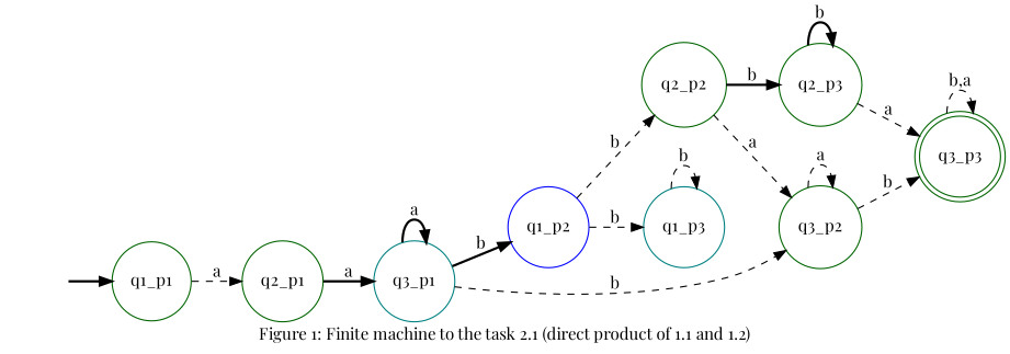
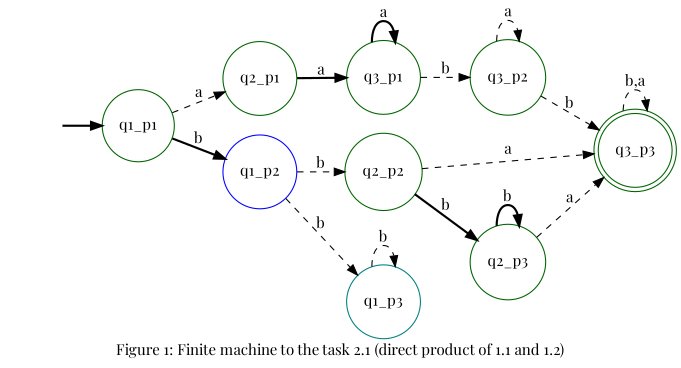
  digraph {
    fontname="Playfair Display"
    label="Figure 1: Finite machine to the task 2.1 (direct product of 1.1 and 1.2)"
    rankdir=LR
    node [color=darkgreen fontname="Playfair Display" shape=circle]
    edge [fontname="Playfair Display" style=dashed]
    "" [shape=none]
    q1_p1
    q2_p1
    q1_p2 [color=blue]
    q3_p3 [shape=doublecircle]
-   q3_p1 [color=teal]
+   q3_p1
    q2_p2
    q1_p3 [color=teal]
    q2_p3
    q3_p2
    "" -> q1_p1 [style=bold]
    q1_p1 -> q2_p1 [label=a]
-   q3_p1 -> q1_p2 [label=b style=bold]
+   q1_p1 -> q1_p2 [label=b style=bold]
    q2_p1 -> q3_p1 [label=a style=bold]
    q1_p2 -> q2_p2 [label=b]
    q1_p2 -> q1_p3 [label=b]
    q3_p3 -> q3_p3 [label="b,a"]
    q3_p1 -> q3_p1 [label=a style=bold]
    q3_p1 -> q3_p2 [label=b]
    q2_p2 -> q2_p3 [label=b style=bold]
-   q2_p2 -> q3_p2 [label=a]
+   q2_p2 -> q3_p3 [label=a]
    q1_p3 -> q1_p3 [label=b]
    q2_p3 -> q3_p3 [label=a]
    q2_p3 -> q2_p3 [label=b style=bold]
    q3_p2 -> q3_p3 [label=b]
    q3_p2 -> q3_p2 [label=a]
  }
